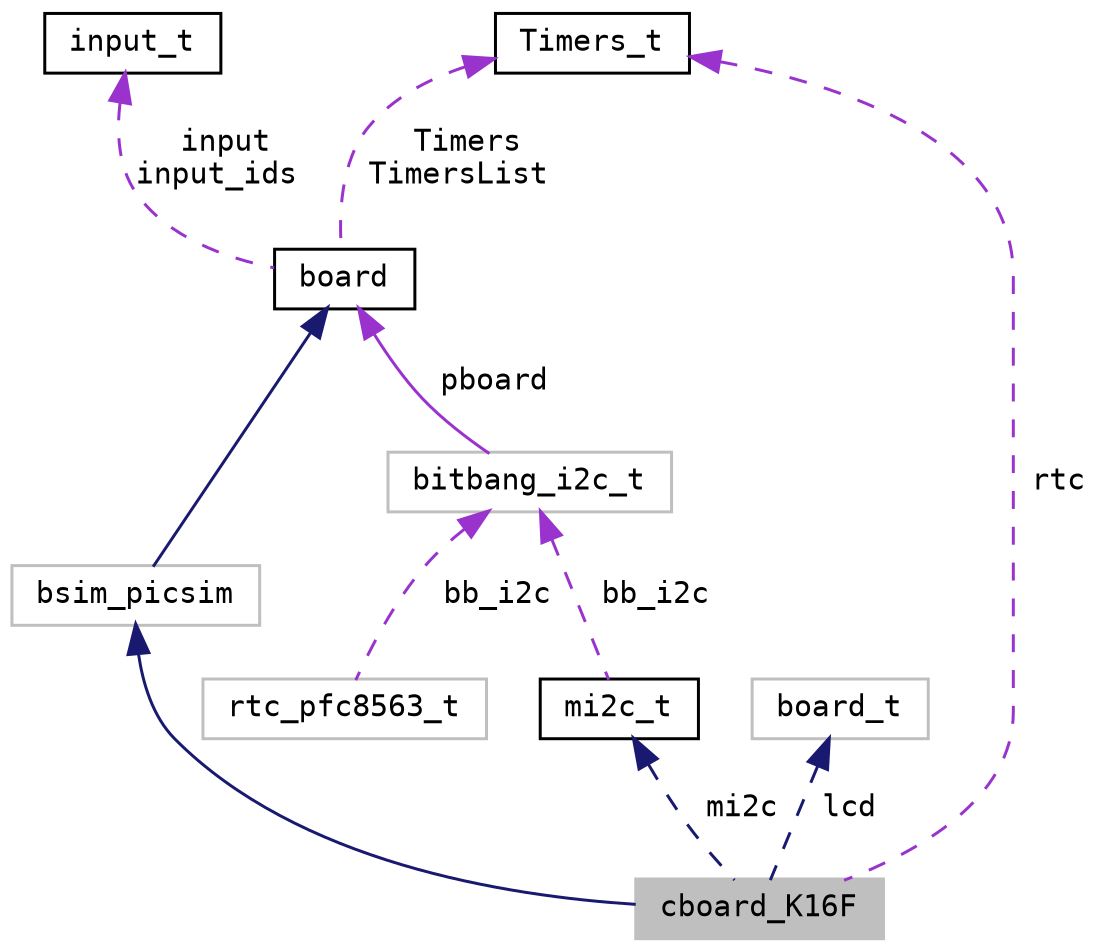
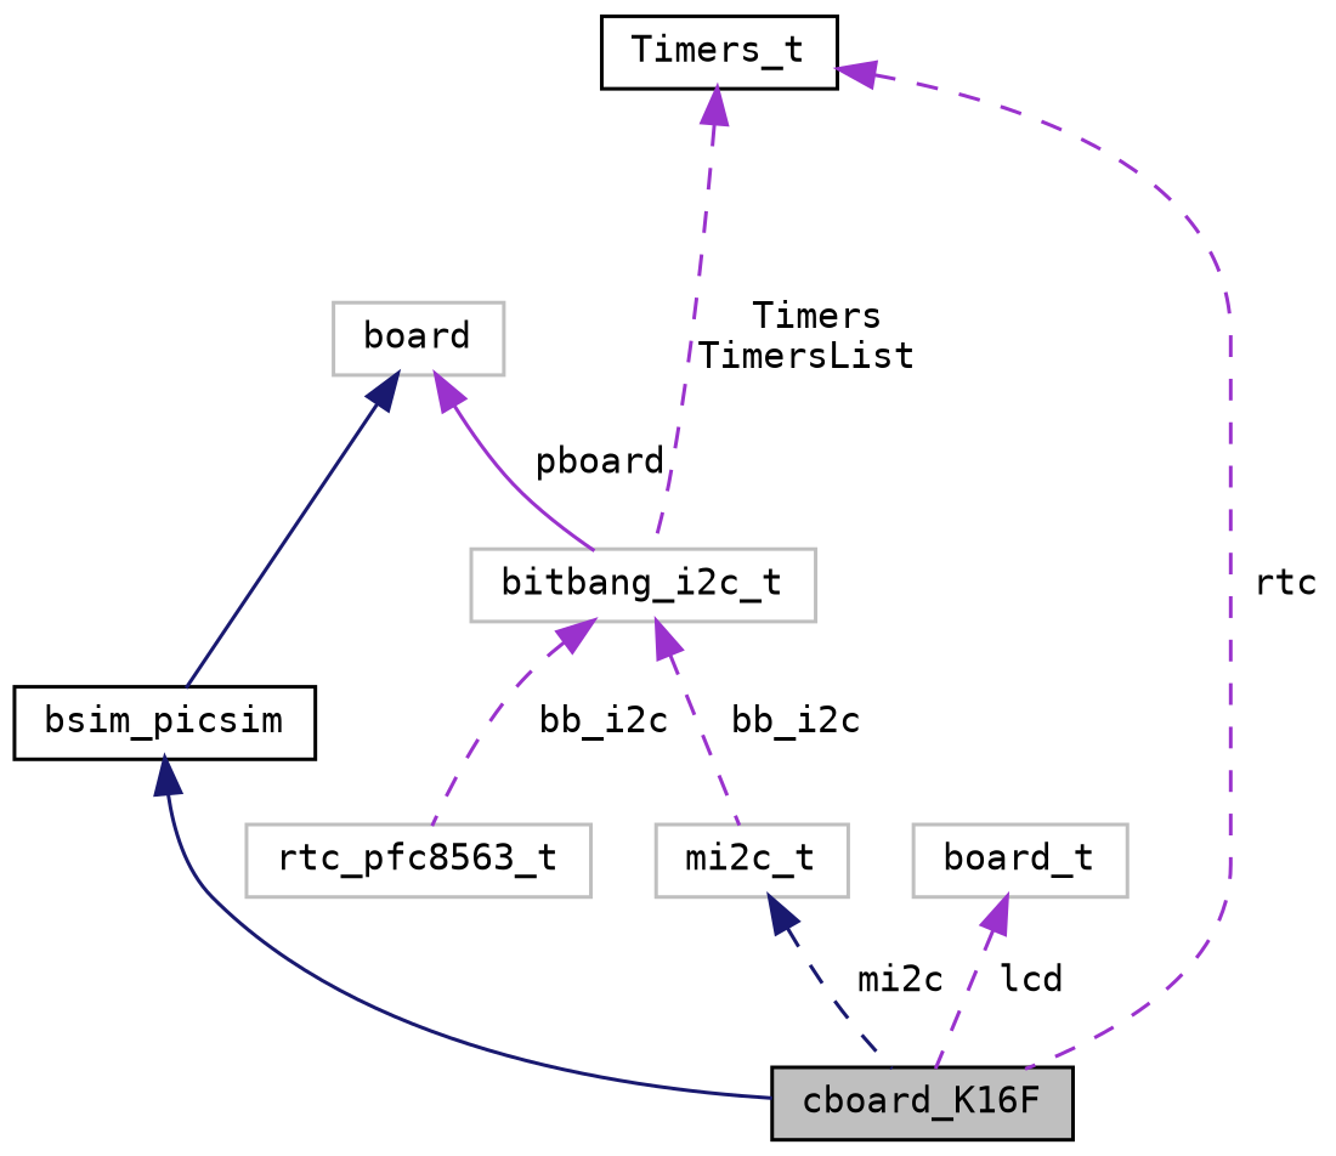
  digraph {
    fontname="DejaVu Sans Mono"
    node [color=grey75 fillcolor=white fontname="DejaVu Sans Mono" fontsize=10 shape=record style=filled]
    edge [color=darkorchid3 dir=back fontname="DejaVu Sans Mono" fontsize=10 labelfontname=Helvetica labelfontsize=10 style=dashed]
-   n1 [fillcolor=grey75 fontcolor=black height=0.2 label=cboard_K16F width=0.4]
-   n2 [height=0.2 label=bsim_picsim width=0.4]
-   n3 [color=black height=0.2 label=board width=0.4]
+   n1 [color=black fillcolor=grey75 fontcolor=black height=0.2 label=cboard_K16F width=0.4]
+   n2 [color=black height=0.2 label=bsim_picsim width=0.4]
+   n3 [height=0.2 label=board width=0.4]
    n4 [height=0.2 label=bitbang_i2c_t width=0.4]
-   n5 [color=black height=0.2 label=mi2c_t width=0.4]
+   n5 [height=0.2 label=mi2c_t width=0.4]
    n6 [height=0.2 label=rtc_pfc8563_t width=0.4]
-   n7 [color=black height=0.2 label=input_t width=0.4]
    n8 [color=black height=0.2 label=Timers_t width=0.4]
    n9 [height=0.2 label=board_t width=0.4]
    n2 -> n1 [color=midnightblue style=solid]
    n3 -> n2 [color=midnightblue style=solid]
    n3 -> n4 [label=" pboard" style=solid]
    n4 -> n5 [label=" bb_i2c"]
    n4 -> n6 [label=" bb_i2c"]
    n5 -> n1 [color=midnightblue label=" mi2c"]
-   n7 -> n3 [label=" input\ninput_ids"]
    n8 -> n1 [label=" rtc"]
-   n8 -> n3 [label=" Timers\nTimersList"]
-   n9 -> n1 [color=midnightblue label=" lcd"]
+   n8 -> n4 [label=" Timers\nTimersList"]
+   n9 -> n1 [label=" lcd"]
  }
